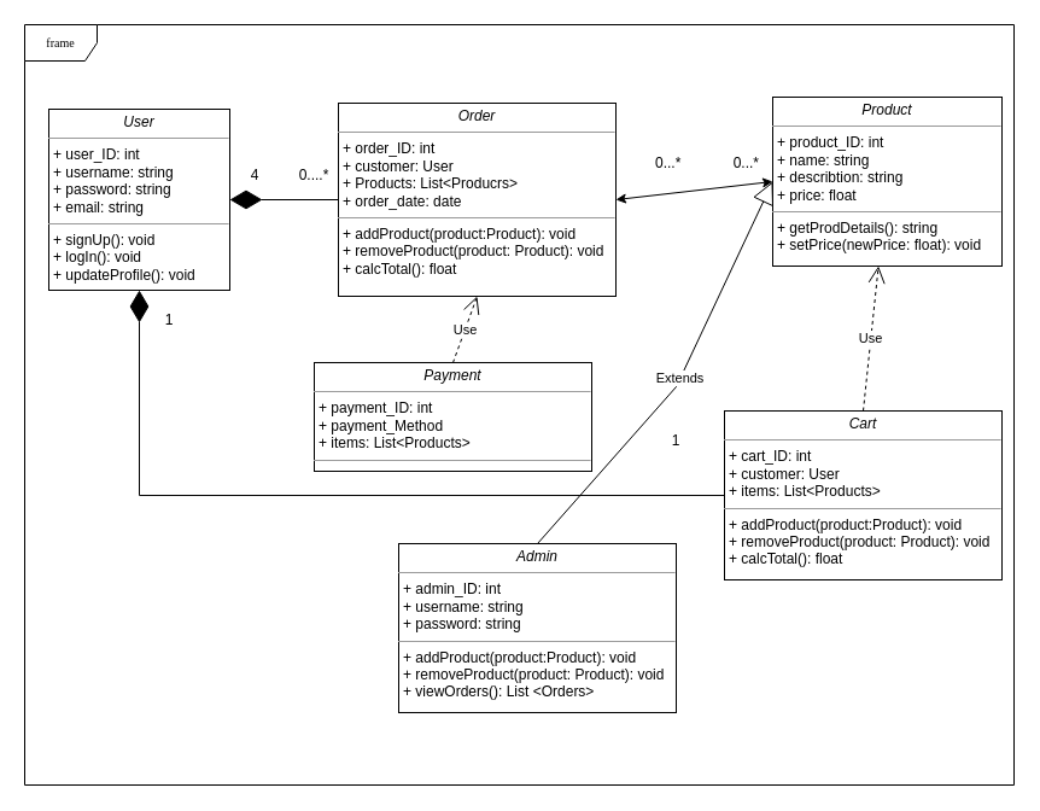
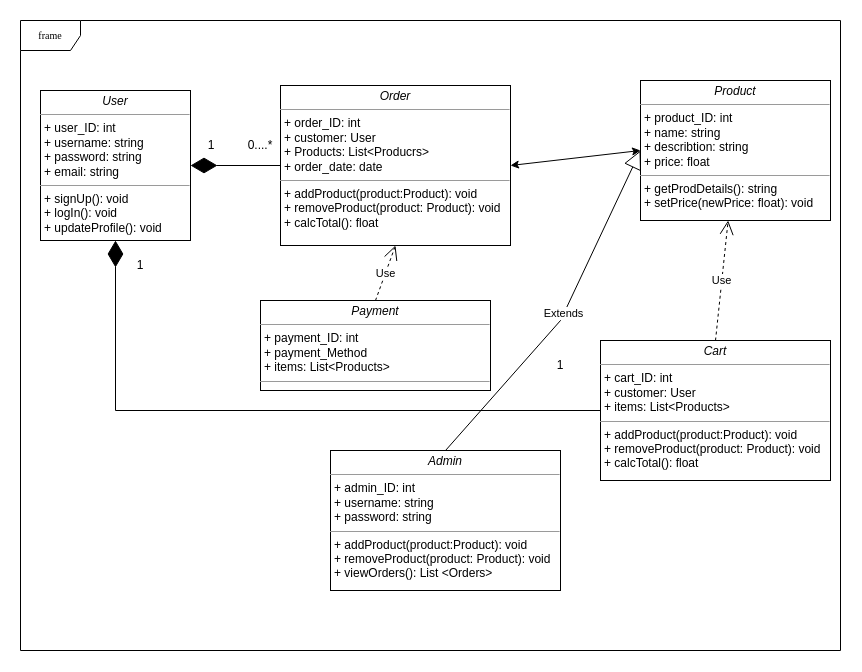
  <mxCell id="0" />
  <mxCell id="1" parent="0" />
  <mxCell id="2" value="frame" style="shape=umlFrame;whiteSpace=wrap;html=1;rounded=0;shadow=0;comic=0;labelBackgroundColor=none;strokeWidth=1;fontFamily=Verdana;fontSize=10;align=center;" parent="1" vertex="1"><mxGeometry x="20" y="20" width="820" height="630" as="geometry" /></mxCell>
  <mxCell id="3" value="&lt;p style=&quot;margin:0px;margin-top:4px;text-align:center;&quot;&gt;&lt;i&gt;User&lt;/i&gt;&lt;/p&gt;&lt;hr size=&quot;1&quot;&gt;&lt;p style=&quot;border-color: var(--border-color); margin: 0px 0px 0px 4px;&quot;&gt;+ user_ID: int&lt;br style=&quot;border-color: var(--border-color);&quot;&gt;+ username: string&lt;br style=&quot;border-color: var(--border-color);&quot;&gt;+ password: string&lt;/p&gt;&lt;p style=&quot;border-color: var(--border-color); margin: 0px 0px 0px 4px;&quot;&gt;+ email: string&lt;/p&gt;&lt;hr size=&quot;1&quot;&gt;&lt;p style=&quot;margin:0px;margin-left:4px;&quot;&gt;+ signUp(): void&lt;br&gt;+ logIn(): void&lt;br&gt;+ updateProfile(): void&lt;/p&gt;" style="verticalAlign=top;align=left;overflow=fill;fontSize=12;fontFamily=Helvetica;html=1;rounded=0;shadow=0;comic=0;labelBackgroundColor=none;strokeWidth=1" parent="1" vertex="1"><mxGeometry x="40" y="90" width="150" height="150" as="geometry" /></mxCell>
  <mxCell id="4" style="edgeStyle=orthogonalEdgeStyle;rounded=0;orthogonalLoop=1;jettySize=auto;html=1;exitX=0.5;exitY=1;exitDx=0;exitDy=0;" edge="1" parent="1"><mxGeometry relative="1" as="geometry"><mxPoint x="155" y="227" as="sourcePoint" /><mxPoint x="155" y="227" as="targetPoint" /></mxGeometry></mxCell>
  <mxCell id="5" value="&lt;p style=&quot;margin:0px;margin-top:4px;text-align:center;&quot;&gt;&lt;i&gt;Order&lt;/i&gt;&lt;/p&gt;&lt;hr size=&quot;1&quot;&gt;&lt;p style=&quot;border-color: var(--border-color); margin: 0px 0px 0px 4px;&quot;&gt;+ order_ID: int&lt;br style=&quot;border-color: var(--border-color);&quot;&gt;+ customer: User&lt;br&gt;+ Products: List&amp;lt;Producrs&amp;gt;&lt;br&gt;+ order_date: date&lt;/p&gt;&lt;hr size=&quot;1&quot;&gt;&lt;p style=&quot;margin:0px;margin-left:4px;&quot;&gt;+ addProduct(product:Product): void&lt;br&gt;+ removeProduct(product: Product): void&lt;br&gt;+ calcTotal(): float&lt;/p&gt;" style="verticalAlign=top;align=left;overflow=fill;fontSize=12;fontFamily=Helvetica;html=1;rounded=0;shadow=0;comic=0;labelBackgroundColor=none;strokeWidth=1" vertex="1" parent="1"><mxGeometry x="280" y="85" width="230" height="160" as="geometry" /></mxCell>
  <mxCell id="6" value="&lt;p style=&quot;margin:0px;margin-top:4px;text-align:center;&quot;&gt;&lt;i&gt;Product&lt;/i&gt;&lt;/p&gt;&lt;hr size=&quot;1&quot;&gt;&lt;p style=&quot;border-color: var(--border-color); margin: 0px 0px 0px 4px;&quot;&gt;+ product_ID: int&lt;br style=&quot;border-color: var(--border-color);&quot;&gt;+ name: string&lt;br&gt;+ describtion: string&lt;br&gt;+ price: float&lt;/p&gt;&lt;hr size=&quot;1&quot;&gt;&lt;p style=&quot;margin:0px;margin-left:4px;&quot;&gt;+ getProdDetails(): string&lt;br&gt;+ setPrice(newPrice: float): void&lt;/p&gt;" style="verticalAlign=top;align=left;overflow=fill;fontSize=12;fontFamily=Helvetica;html=1;rounded=0;shadow=0;comic=0;labelBackgroundColor=none;strokeWidth=1" vertex="1" parent="1"><mxGeometry x="640" y="80" width="190" height="140" as="geometry" /></mxCell>
  <mxCell id="7" value="&lt;p style=&quot;margin:0px;margin-top:4px;text-align:center;&quot;&gt;&lt;i&gt;Cart&lt;/i&gt;&lt;/p&gt;&lt;hr size=&quot;1&quot;&gt;&lt;p style=&quot;border-color: var(--border-color); margin: 0px 0px 0px 4px;&quot;&gt;+ cart_ID: int&lt;br style=&quot;border-color: var(--border-color);&quot;&gt;+ customer: User&lt;br&gt;+ items: List&amp;lt;Products&amp;gt;&lt;/p&gt;&lt;hr size=&quot;1&quot;&gt;&lt;p style=&quot;margin:0px;margin-left:4px;&quot;&gt;+ addProduct(product:Product): void&lt;br style=&quot;border-color: var(--border-color);&quot;&gt;+ removeProduct(product: Product): void&lt;br style=&quot;border-color: var(--border-color);&quot;&gt;+ calcTotal(): float&lt;br&gt;&lt;/p&gt;" style="verticalAlign=top;align=left;overflow=fill;fontSize=12;fontFamily=Helvetica;html=1;rounded=0;shadow=0;comic=0;labelBackgroundColor=none;strokeWidth=1" vertex="1" parent="1"><mxGeometry x="600" y="340" width="230" height="140" as="geometry" /></mxCell>
  <mxCell id="8" value="&lt;p style=&quot;margin:0px;margin-top:4px;text-align:center;&quot;&gt;&lt;i&gt;Admin&lt;/i&gt;&lt;/p&gt;&lt;hr size=&quot;1&quot;&gt;&lt;p style=&quot;border-color: var(--border-color); margin: 0px 0px 0px 4px;&quot;&gt;+ admin_ID: int&lt;br style=&quot;border-color: var(--border-color);&quot;&gt;+ username: string&lt;br&gt;+ password: string&lt;/p&gt;&lt;hr size=&quot;1&quot;&gt;&lt;p style=&quot;margin:0px;margin-left:4px;&quot;&gt;+ addProduct(product:Product): void&lt;br style=&quot;border-color: var(--border-color);&quot;&gt;+ removeProduct(product: Product): void&lt;br style=&quot;border-color: var(--border-color);&quot;&gt;+ viewOrders(): List &amp;lt;Orders&amp;gt;&lt;br&gt;&lt;/p&gt;" style="verticalAlign=top;align=left;overflow=fill;fontSize=12;fontFamily=Helvetica;html=1;rounded=0;shadow=0;comic=0;labelBackgroundColor=none;strokeWidth=1" vertex="1" parent="1"><mxGeometry x="330" y="450" width="230" height="140" as="geometry" /></mxCell>
  <mxCell id="9" value="&lt;p style=&quot;margin:0px;margin-top:4px;text-align:center;&quot;&gt;&lt;i&gt;Payment&lt;/i&gt;&lt;/p&gt;&lt;hr size=&quot;1&quot;&gt;&lt;p style=&quot;border-color: var(--border-color); margin: 0px 0px 0px 4px;&quot;&gt;+ payment_ID: int&lt;br style=&quot;border-color: var(--border-color);&quot;&gt;+ payment_Method&lt;br&gt;+ items: List&amp;lt;Products&amp;gt;&lt;/p&gt;&lt;hr size=&quot;1&quot;&gt;&lt;p style=&quot;margin:0px;margin-left:4px;&quot;&gt;&lt;br&gt;&lt;/p&gt;" style="verticalAlign=top;align=left;overflow=fill;fontSize=12;fontFamily=Helvetica;html=1;rounded=0;shadow=0;comic=0;labelBackgroundColor=none;strokeWidth=1" vertex="1" parent="1"><mxGeometry x="260" y="300" width="230" height="90" as="geometry" /></mxCell>
  <mxCell id="10" value="Use" style="endArrow=open;endSize=12;dashed=1;html=1;rounded=0;exitX=0.5;exitY=0;exitDx=0;exitDy=0;" edge="1" parent="1" source="7" target="6"><mxGeometry width="160" relative="1" as="geometry"><mxPoint x="290" y="340" as="sourcePoint" /><mxPoint x="450" y="340" as="targetPoint" /></mxGeometry></mxCell>
  <mxCell id="11" value="Use" style="endArrow=open;endSize=12;dashed=1;html=1;rounded=0;exitX=0.5;exitY=0;exitDx=0;exitDy=0;entryX=0.5;entryY=1;entryDx=0;entryDy=0;" edge="1" parent="1" source="9" target="5"><mxGeometry width="160" relative="1" as="geometry"><mxPoint x="290" y="350" as="sourcePoint" /><mxPoint x="450" y="350" as="targetPoint" /></mxGeometry></mxCell>
- <mxCell id="12" value="4&amp;nbsp; &amp;nbsp; &amp;nbsp; &amp;nbsp; &amp;nbsp; 0....*" style="text;html=1;align=center;verticalAlign=middle;whiteSpace=wrap;rounded=0;" vertex="1" parent="1"><mxGeometry x="190" y="130" width="100" height="30" as="geometry" /></mxCell>
+ <mxCell id="12" value="1&amp;nbsp; &amp;nbsp; &amp;nbsp; &amp;nbsp; &amp;nbsp; 0....*" style="text;html=1;align=center;verticalAlign=middle;whiteSpace=wrap;rounded=0;" vertex="1" parent="1"><mxGeometry x="190" y="130" width="100" height="30" as="geometry" /></mxCell>
  <mxCell id="13" value="" style="endArrow=classic;startArrow=classic;html=1;rounded=0;entryX=0;entryY=0.5;entryDx=0;entryDy=0;exitX=1;exitY=0.5;exitDx=0;exitDy=0;" edge="1" parent="1" source="5" target="6"><mxGeometry width="50" height="50" relative="1" as="geometry"><mxPoint x="350" y="340" as="sourcePoint" /><mxPoint x="400" y="290" as="targetPoint" /></mxGeometry></mxCell>
- <mxCell id="14" value="0...*&amp;nbsp; &amp;nbsp; &amp;nbsp; &amp;nbsp; &amp;nbsp; &amp;nbsp; &amp;nbsp;0...*" style="text;html=1;align=center;verticalAlign=middle;whiteSpace=wrap;rounded=0;" vertex="1" parent="1"><mxGeometry x="536" y="120" width="100" height="30" as="geometry" /></mxCell>
  <mxCell id="15" value="" style="endArrow=diamondThin;endFill=1;endSize=24;html=1;rounded=0;entryX=0.5;entryY=1;entryDx=0;entryDy=0;exitX=0;exitY=0.5;exitDx=0;exitDy=0;" edge="1" parent="1" source="7" target="3"><mxGeometry width="160" relative="1" as="geometry"><mxPoint x="290" y="360" as="sourcePoint" /><mxPoint x="450" y="360" as="targetPoint" /><Array as="points"><mxPoint x="115" y="410" /></Array></mxGeometry></mxCell>
  <mxCell id="16" value="1" style="text;html=1;align=center;verticalAlign=middle;whiteSpace=wrap;rounded=0;" vertex="1" parent="1"><mxGeometry x="110" y="250" width="60" height="30" as="geometry" /></mxCell>
  <mxCell id="17" value="1" style="text;html=1;align=center;verticalAlign=middle;whiteSpace=wrap;rounded=0;" vertex="1" parent="1"><mxGeometry x="530" y="350" width="60" height="30" as="geometry" /></mxCell>
  <mxCell id="18" value="" style="endArrow=diamondThin;endFill=1;endSize=24;html=1;rounded=0;exitX=0;exitY=0.5;exitDx=0;exitDy=0;entryX=1;entryY=0.5;entryDx=0;entryDy=0;" edge="1" parent="1" source="5" target="3"><mxGeometry width="160" relative="1" as="geometry"><mxPoint x="290" y="360" as="sourcePoint" /><mxPoint x="450" y="360" as="targetPoint" /></mxGeometry></mxCell>
  <mxCell id="19" value="Extends" style="endArrow=block;endSize=16;endFill=0;html=1;rounded=0;exitX=0.5;exitY=0;exitDx=0;exitDy=0;entryX=0;entryY=0.5;entryDx=0;entryDy=0;" edge="1" parent="1" source="8" target="6"><mxGeometry width="160" relative="1" as="geometry"><mxPoint x="290" y="360" as="sourcePoint" /><mxPoint x="450" y="360" as="targetPoint" /><Array as="points"><mxPoint x="560" y="320" /></Array></mxGeometry></mxCell>
